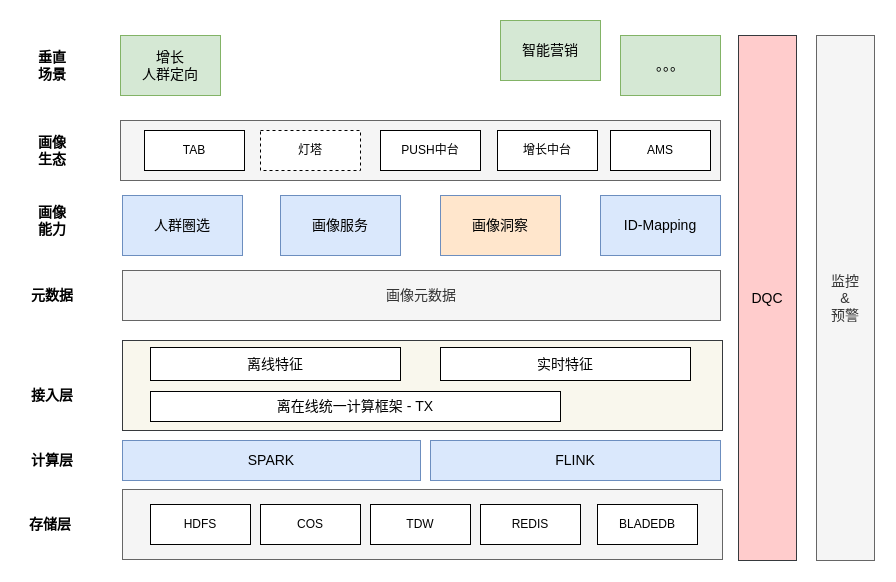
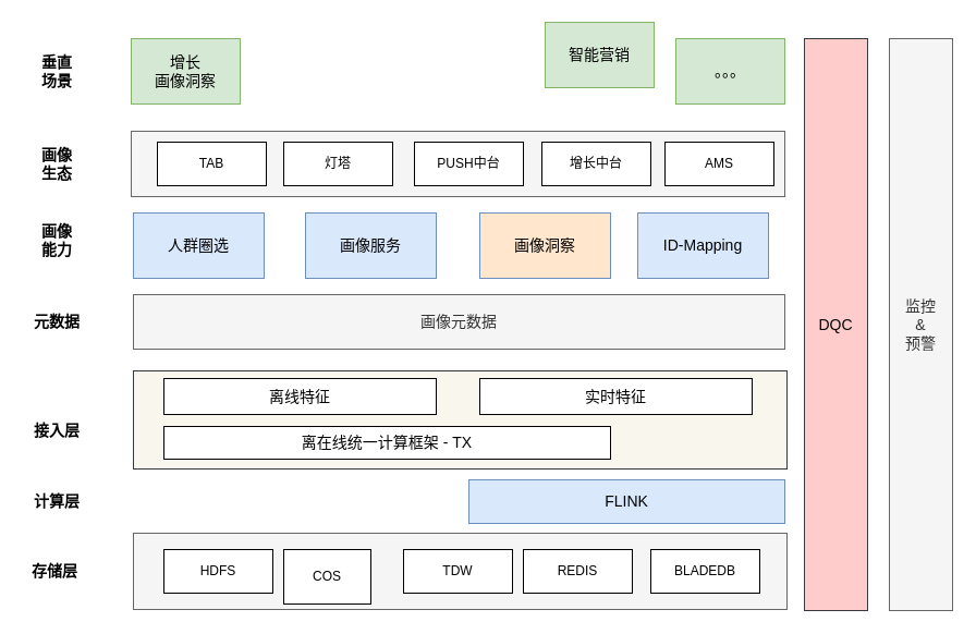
  <mxCell id="0" />
  <mxCell id="1" parent="0" />
  <mxCell id="2" value="" style="rounded=0;whiteSpace=wrap;html=1;fillColor=#f5f5f5;fontColor=#333333;strokeColor=#666666;" vertex="1" parent="1"><mxGeometry x="122" y="489" width="600" height="70" as="geometry" /></mxCell>
  <mxCell id="3" value="HDFS" style="rounded=0;whiteSpace=wrap;html=1;" vertex="1" parent="1"><mxGeometry x="150" y="504" width="100" height="40" as="geometry" /></mxCell>
- <mxCell id="4" value="COS" style="rounded=0;whiteSpace=wrap;html=1;" vertex="1" parent="1"><mxGeometry x="260" y="504" width="100" height="40" as="geometry" /></mxCell>
+ <mxCell id="4" value="COS" style="rounded=0;whiteSpace=wrap;html=1;" vertex="1" parent="1"><mxGeometry x="260" y="504" width="80" height="50" as="geometry" /></mxCell>
  <mxCell id="5" value="TDW" style="rounded=0;whiteSpace=wrap;html=1;" vertex="1" parent="1"><mxGeometry x="370" y="504" width="100" height="40" as="geometry" /></mxCell>
  <mxCell id="6" value="REDIS" style="rounded=0;whiteSpace=wrap;html=1;" vertex="1" parent="1"><mxGeometry x="480" y="504" width="100" height="40" as="geometry" /></mxCell>
  <mxCell id="7" value="BLADEDB" style="rounded=0;whiteSpace=wrap;html=1;" vertex="1" parent="1"><mxGeometry x="597" y="504" width="100" height="40" as="geometry" /></mxCell>
  <mxCell id="8" value="&lt;b&gt;&lt;font style=&quot;font-size: 14px&quot;&gt;存储层&lt;/font&gt;&lt;/b&gt;" style="text;html=1;strokeColor=none;fillColor=none;align=center;verticalAlign=middle;whiteSpace=wrap;rounded=0;" vertex="1" parent="1"><mxGeometry x="20" y="509" width="60" height="30" as="geometry" /></mxCell>
  <mxCell id="9" value="" style="rounded=0;whiteSpace=wrap;html=1;fontSize=14;fillColor=#f9f7ed;strokeColor=#36393d;" vertex="1" parent="1"><mxGeometry x="122" y="340" width="600" height="90" as="geometry" /></mxCell>
  <mxCell id="10" value="&lt;b&gt;&lt;font style=&quot;font-size: 14px&quot;&gt;接入层&lt;/font&gt;&lt;/b&gt;" style="text;html=1;strokeColor=none;fillColor=none;align=center;verticalAlign=middle;whiteSpace=wrap;rounded=0;" vertex="1" parent="1"><mxGeometry x="22" y="380" width="60" height="30" as="geometry" /></mxCell>
  <mxCell id="11" value="DQC" style="rounded=0;whiteSpace=wrap;html=1;fontSize=14;fillColor=#ffcccc;strokeColor=#36393d;" vertex="1" parent="1"><mxGeometry x="738" y="35" width="58" height="525" as="geometry" /></mxCell>
  <mxCell id="12" value="监控&lt;br&gt;&amp;amp;&lt;br&gt;预警" style="rounded=0;whiteSpace=wrap;html=1;fontSize=14;fillColor=#f5f5f5;fontColor=#333333;strokeColor=#666666;" vertex="1" parent="1"><mxGeometry x="816" y="35" width="58" height="525" as="geometry" /></mxCell>
  <mxCell id="13" value="离线特征" style="rounded=0;whiteSpace=wrap;html=1;fontSize=14;" vertex="1" parent="1"><mxGeometry x="150" y="347" width="250" height="33" as="geometry" /></mxCell>
  <mxCell id="14" value="实时特征" style="rounded=0;whiteSpace=wrap;html=1;fontSize=14;" vertex="1" parent="1"><mxGeometry x="440" y="347" width="250" height="33" as="geometry" /></mxCell>
  <mxCell id="15" value="画像元数据" style="rounded=0;whiteSpace=wrap;html=1;fontSize=14;fillColor=#f5f5f5;fontColor=#333333;strokeColor=#666666;" vertex="1" parent="1"><mxGeometry x="122" y="270" width="598" height="50" as="geometry" /></mxCell>
  <mxCell id="16" value="&lt;span style=&quot;font-size: 14px&quot;&gt;&lt;b&gt;元数据&lt;/b&gt;&lt;/span&gt;" style="text;html=1;strokeColor=none;fillColor=none;align=center;verticalAlign=middle;whiteSpace=wrap;rounded=0;" vertex="1" parent="1"><mxGeometry x="22" y="280" width="60" height="30" as="geometry" /></mxCell>
  <mxCell id="17" value="人群圈选" style="rounded=0;whiteSpace=wrap;html=1;fontSize=14;fillColor=#dae8fc;strokeColor=#6c8ebf;" vertex="1" parent="1"><mxGeometry x="122" y="195" width="120" height="60" as="geometry" /></mxCell>
  <mxCell id="18" value="画像服务" style="rounded=0;whiteSpace=wrap;html=1;fontSize=14;fillColor=#dae8fc;strokeColor=#6c8ebf;" vertex="1" parent="1"><mxGeometry x="280" y="195" width="120" height="60" as="geometry" /></mxCell>
  <mxCell id="19" value="画像洞察" style="rounded=0;whiteSpace=wrap;html=1;fontSize=14;fillColor=#ffe6cc;strokeColor=#6c8ebf;" vertex="1" parent="1"><mxGeometry x="440" y="195" width="120" height="60" as="geometry" /></mxCell>
  <mxCell id="20" value="&lt;span style=&quot;font-size: 14px&quot;&gt;&lt;b&gt;画像&lt;br&gt;能力&lt;/b&gt;&lt;/span&gt;" style="text;html=1;strokeColor=none;fillColor=none;align=center;verticalAlign=middle;whiteSpace=wrap;rounded=0;" vertex="1" parent="1"><mxGeometry x="22" y="205" width="60" height="30" as="geometry" /></mxCell>
  <mxCell id="21" value="&lt;span style=&quot;font-size: 14px&quot;&gt;&lt;b&gt;画像&lt;br&gt;生态&lt;/b&gt;&lt;/span&gt;" style="text;html=1;strokeColor=none;fillColor=none;align=center;verticalAlign=middle;whiteSpace=wrap;rounded=0;" vertex="1" parent="1"><mxGeometry x="22" y="135" width="60" height="30" as="geometry" /></mxCell>
  <mxCell id="22" value="" style="rounded=0;whiteSpace=wrap;html=1;fontSize=14;fillColor=#f5f5f5;fontColor=#333333;strokeColor=#666666;" vertex="1" parent="1"><mxGeometry x="120" y="120" width="600" height="60" as="geometry" /></mxCell>
  <mxCell id="23" value="TAB" style="rounded=0;whiteSpace=wrap;html=1;" vertex="1" parent="1"><mxGeometry x="144" y="130" width="100" height="40" as="geometry" /></mxCell>
- <mxCell id="24" value="灯塔" style="rounded=0;whiteSpace=wrap;html=1;dashed=1;" vertex="1" parent="1"><mxGeometry x="260" y="130" width="100" height="40" as="geometry" /></mxCell>
+ <mxCell id="24" value="灯塔" style="rounded=0;whiteSpace=wrap;html=1;" vertex="1" parent="1"><mxGeometry x="260" y="130" width="100" height="40" as="geometry" /></mxCell>
  <mxCell id="25" value="PUSH中台" style="rounded=0;whiteSpace=wrap;html=1;" vertex="1" parent="1"><mxGeometry x="380" y="130" width="100" height="40" as="geometry" /></mxCell>
  <mxCell id="26" value="增长中台" style="rounded=0;whiteSpace=wrap;html=1;" vertex="1" parent="1"><mxGeometry x="497" y="130" width="100" height="40" as="geometry" /></mxCell>
  <mxCell id="27" value="AMS" style="rounded=0;whiteSpace=wrap;html=1;" vertex="1" parent="1"><mxGeometry x="610" y="130" width="100" height="40" as="geometry" /></mxCell>
  <mxCell id="28" value="&lt;span style=&quot;font-size: 14px&quot;&gt;&lt;b&gt;垂直&lt;br&gt;场景&lt;/b&gt;&lt;/span&gt;" style="text;html=1;strokeColor=none;fillColor=none;align=center;verticalAlign=middle;whiteSpace=wrap;rounded=0;" vertex="1" parent="1"><mxGeometry x="22" y="50" width="60" height="30" as="geometry" /></mxCell>
- <mxCell id="29" value="增长&lt;br&gt;人群定向" style="rounded=0;whiteSpace=wrap;html=1;fontSize=14;fillColor=#d5e8d4;strokeColor=#82b366;" vertex="1" parent="1"><mxGeometry x="120" y="35" width="100" height="60" as="geometry" /></mxCell>
- <mxCell id="30" value="ID-Mapping" style="rounded=0;whiteSpace=wrap;html=1;fontSize=14;fillColor=#dae8fc;strokeColor=#6c8ebf;" vertex="1" parent="1"><mxGeometry x="600" y="195" width="120" height="60" as="geometry" /></mxCell>
+ <mxCell id="29" value="增长&lt;br&gt;画像洞察" style="rounded=0;whiteSpace=wrap;html=1;fontSize=14;fillColor=#d5e8d4;strokeColor=#82b366;" vertex="1" parent="1"><mxGeometry x="120" y="35" width="100" height="60" as="geometry" /></mxCell>
+ <mxCell id="30" value="ID-Mapping" style="rounded=0;whiteSpace=wrap;html=1;fontSize=14;fillColor=#dae8fc;strokeColor=#6c8ebf;" vertex="1" parent="1"><mxGeometry x="585" y="195" width="120" height="60" as="geometry" /></mxCell>
  <mxCell id="31" value="智能营销" style="rounded=0;whiteSpace=wrap;html=1;fontSize=14;fillColor=#d5e8d4;strokeColor=#82b366;" vertex="1" parent="1"><mxGeometry x="500" y="20" width="100" height="60" as="geometry" /></mxCell>
  <mxCell id="32" value="。。。" style="rounded=0;whiteSpace=wrap;html=1;fontSize=14;fillColor=#d5e8d4;strokeColor=#82b366;" vertex="1" parent="1"><mxGeometry x="620" y="35" width="100" height="60" as="geometry" /></mxCell>
  <mxCell id="33" value="离在线统一计算框架 - TX" style="rounded=0;whiteSpace=wrap;html=1;fontSize=14;" vertex="1" parent="1"><mxGeometry x="150" y="391" width="410" height="30" as="geometry" /></mxCell>
- <mxCell id="34" value="SPARK" style="rounded=0;whiteSpace=wrap;html=1;fontSize=14;fillColor=#dae8fc;strokeColor=#6c8ebf;" vertex="1" parent="1"><mxGeometry x="122" y="440" width="298" height="40" as="geometry" /></mxCell>
  <mxCell id="35" value="FLINK" style="rounded=0;whiteSpace=wrap;html=1;fontSize=14;fillColor=#dae8fc;strokeColor=#6c8ebf;" vertex="1" parent="1"><mxGeometry x="430" y="440" width="290" height="40" as="geometry" /></mxCell>
  <mxCell id="36" value="&lt;b&gt;&lt;font style=&quot;font-size: 14px&quot;&gt;计算层&lt;/font&gt;&lt;/b&gt;" style="text;html=1;strokeColor=none;fillColor=none;align=center;verticalAlign=middle;whiteSpace=wrap;rounded=0;" vertex="1" parent="1"><mxGeometry x="22" y="445" width="60" height="30" as="geometry" /></mxCell>
